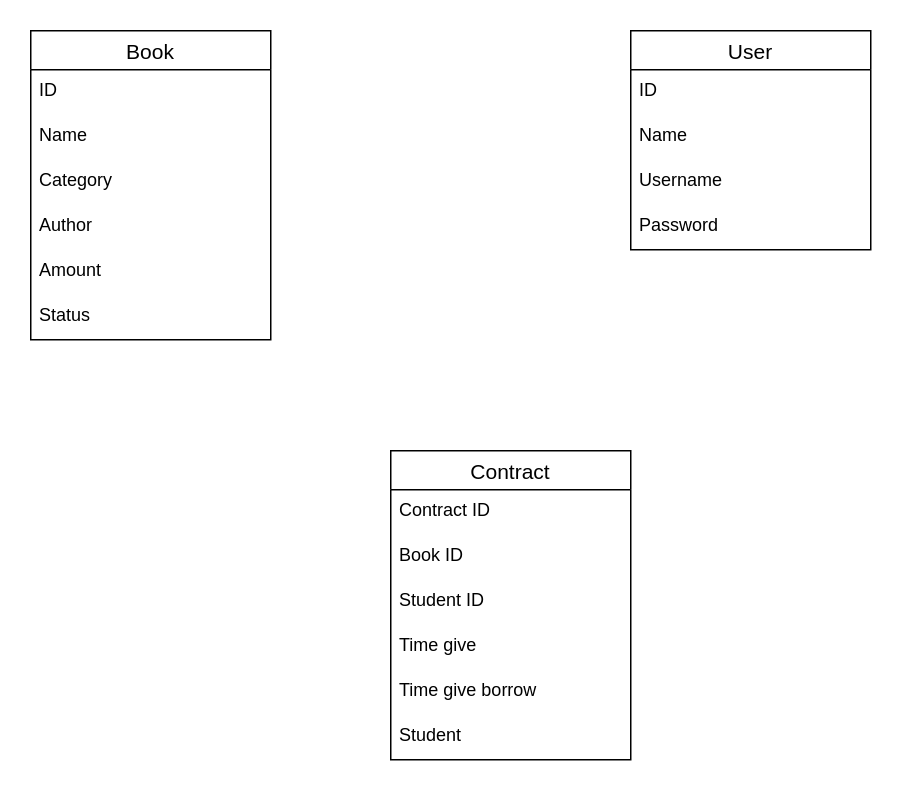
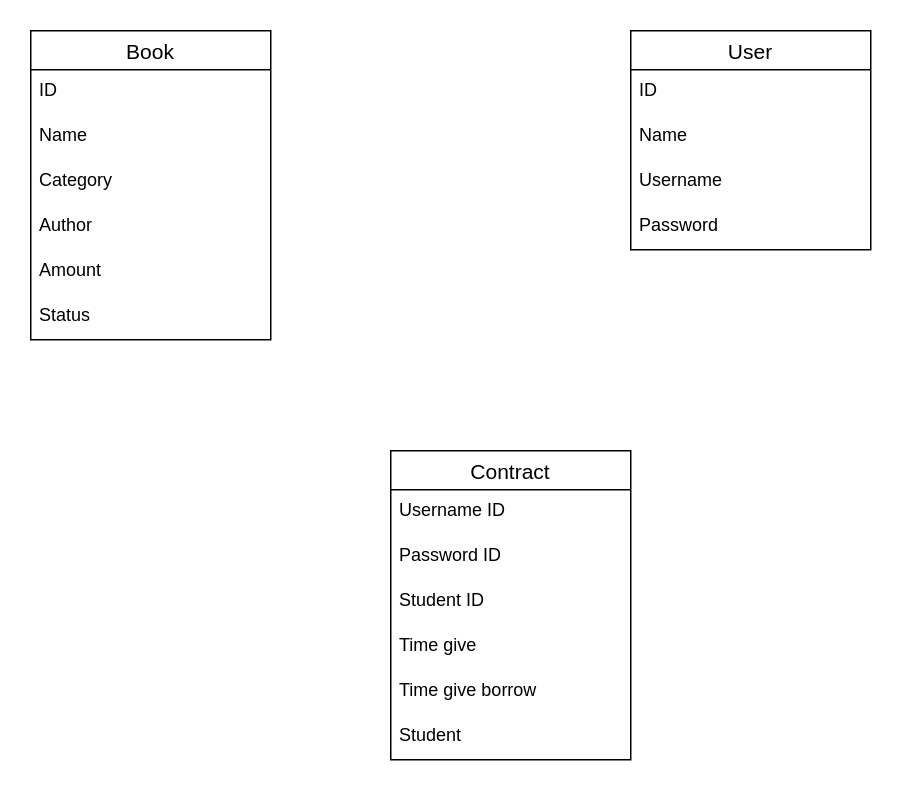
  <mxCell id="0" />
  <mxCell id="1" parent="0" />
  <mxCell id="2" value="Book" style="swimlane;fontStyle=0;childLayout=stackLayout;horizontal=1;startSize=26;horizontalStack=0;resizeParent=1;resizeParentMax=0;resizeLast=0;collapsible=1;marginBottom=0;align=center;fontSize=14;" vertex="1" parent="1"><mxGeometry x="20" y="20" width="160" height="206" as="geometry" /></mxCell>
  <mxCell id="3" value="ID" style="text;strokeColor=none;fillColor=none;spacingLeft=4;spacingRight=4;overflow=hidden;rotatable=0;points=[[0,0.5],[1,0.5]];portConstraint=eastwest;fontSize=12;" vertex="1" parent="2"><mxGeometry y="26" width="160" height="30" as="geometry" /></mxCell>
  <mxCell id="4" value="Name" style="text;strokeColor=none;fillColor=none;spacingLeft=4;spacingRight=4;overflow=hidden;rotatable=0;points=[[0,0.5],[1,0.5]];portConstraint=eastwest;fontSize=12;" vertex="1" parent="2"><mxGeometry y="56" width="160" height="30" as="geometry" /></mxCell>
  <mxCell id="5" value="Category" style="text;strokeColor=none;fillColor=none;spacingLeft=4;spacingRight=4;overflow=hidden;rotatable=0;points=[[0,0.5],[1,0.5]];portConstraint=eastwest;fontSize=12;" vertex="1" parent="2"><mxGeometry y="86" width="160" height="30" as="geometry" /></mxCell>
  <mxCell id="6" value="Author" style="text;strokeColor=none;fillColor=none;spacingLeft=4;spacingRight=4;overflow=hidden;rotatable=0;points=[[0,0.5],[1,0.5]];portConstraint=eastwest;fontSize=12;" vertex="1" parent="2"><mxGeometry y="116" width="160" height="30" as="geometry" /></mxCell>
  <mxCell id="7" value="Amount" style="text;strokeColor=none;fillColor=none;spacingLeft=4;spacingRight=4;overflow=hidden;rotatable=0;points=[[0,0.5],[1,0.5]];portConstraint=eastwest;fontSize=12;" vertex="1" parent="2"><mxGeometry y="146" width="160" height="30" as="geometry" /></mxCell>
  <mxCell id="8" value="Status" style="text;strokeColor=none;fillColor=none;spacingLeft=4;spacingRight=4;overflow=hidden;rotatable=0;points=[[0,0.5],[1,0.5]];portConstraint=eastwest;fontSize=12;" vertex="1" parent="2"><mxGeometry y="176" width="160" height="30" as="geometry" /></mxCell>
  <mxCell id="9" value="User" style="swimlane;fontStyle=0;childLayout=stackLayout;horizontal=1;startSize=26;horizontalStack=0;resizeParent=1;resizeParentMax=0;resizeLast=0;collapsible=1;marginBottom=0;align=center;fontSize=14;" vertex="1" parent="1"><mxGeometry x="420" y="20" width="160" height="146" as="geometry" /></mxCell>
  <mxCell id="10" value="ID" style="text;strokeColor=none;fillColor=none;spacingLeft=4;spacingRight=4;overflow=hidden;rotatable=0;points=[[0,0.5],[1,0.5]];portConstraint=eastwest;fontSize=12;" vertex="1" parent="9"><mxGeometry y="26" width="160" height="30" as="geometry" /></mxCell>
  <mxCell id="11" value="Name" style="text;strokeColor=none;fillColor=none;spacingLeft=4;spacingRight=4;overflow=hidden;rotatable=0;points=[[0,0.5],[1,0.5]];portConstraint=eastwest;fontSize=12;" vertex="1" parent="9"><mxGeometry y="56" width="160" height="30" as="geometry" /></mxCell>
  <mxCell id="12" value="Username" style="text;strokeColor=none;fillColor=none;spacingLeft=4;spacingRight=4;overflow=hidden;rotatable=0;points=[[0,0.5],[1,0.5]];portConstraint=eastwest;fontSize=12;" vertex="1" parent="9"><mxGeometry y="86" width="160" height="30" as="geometry" /></mxCell>
  <mxCell id="13" value="Password" style="text;strokeColor=none;fillColor=none;spacingLeft=4;spacingRight=4;overflow=hidden;rotatable=0;points=[[0,0.5],[1,0.5]];portConstraint=eastwest;fontSize=12;" vertex="1" parent="9"><mxGeometry y="116" width="160" height="30" as="geometry" /></mxCell>
  <mxCell id="14" value="Contract" style="swimlane;fontStyle=0;childLayout=stackLayout;horizontal=1;startSize=26;horizontalStack=0;resizeParent=1;resizeParentMax=0;resizeLast=0;collapsible=1;marginBottom=0;align=center;fontSize=14;" vertex="1" parent="1"><mxGeometry x="260" y="300" width="160" height="206" as="geometry" /></mxCell>
- <mxCell id="15" value="Contract ID" style="text;strokeColor=none;fillColor=none;spacingLeft=4;spacingRight=4;overflow=hidden;rotatable=0;points=[[0,0.5],[1,0.5]];portConstraint=eastwest;fontSize=12;" vertex="1" parent="14"><mxGeometry y="26" width="160" height="30" as="geometry" /></mxCell>
- <mxCell id="16" value="Book ID" style="text;strokeColor=none;fillColor=none;spacingLeft=4;spacingRight=4;overflow=hidden;rotatable=0;points=[[0,0.5],[1,0.5]];portConstraint=eastwest;fontSize=12;" vertex="1" parent="14"><mxGeometry y="56" width="160" height="30" as="geometry" /></mxCell>
+ <mxCell id="15" value="Username ID" style="text;strokeColor=none;fillColor=none;spacingLeft=4;spacingRight=4;overflow=hidden;rotatable=0;points=[[0,0.5],[1,0.5]];portConstraint=eastwest;fontSize=12;" vertex="1" parent="14"><mxGeometry y="26" width="160" height="30" as="geometry" /></mxCell>
+ <mxCell id="16" value="Password ID" style="text;strokeColor=none;fillColor=none;spacingLeft=4;spacingRight=4;overflow=hidden;rotatable=0;points=[[0,0.5],[1,0.5]];portConstraint=eastwest;fontSize=12;" vertex="1" parent="14"><mxGeometry y="56" width="160" height="30" as="geometry" /></mxCell>
  <mxCell id="17" value="Student ID" style="text;strokeColor=none;fillColor=none;spacingLeft=4;spacingRight=4;overflow=hidden;rotatable=0;points=[[0,0.5],[1,0.5]];portConstraint=eastwest;fontSize=12;" vertex="1" parent="14"><mxGeometry y="86" width="160" height="30" as="geometry" /></mxCell>
  <mxCell id="18" value="Time give" style="text;strokeColor=none;fillColor=none;spacingLeft=4;spacingRight=4;overflow=hidden;rotatable=0;points=[[0,0.5],[1,0.5]];portConstraint=eastwest;fontSize=12;" vertex="1" parent="14"><mxGeometry y="116" width="160" height="30" as="geometry" /></mxCell>
  <mxCell id="19" value="Time give borrow" style="text;strokeColor=none;fillColor=none;spacingLeft=4;spacingRight=4;overflow=hidden;rotatable=0;points=[[0,0.5],[1,0.5]];portConstraint=eastwest;fontSize=12;" vertex="1" parent="14"><mxGeometry y="146" width="160" height="30" as="geometry" /></mxCell>
  <mxCell id="20" value="Student" style="text;strokeColor=none;fillColor=none;spacingLeft=4;spacingRight=4;overflow=hidden;rotatable=0;points=[[0,0.5],[1,0.5]];portConstraint=eastwest;fontSize=12;" vertex="1" parent="14"><mxGeometry y="176" width="160" height="30" as="geometry" /></mxCell>
